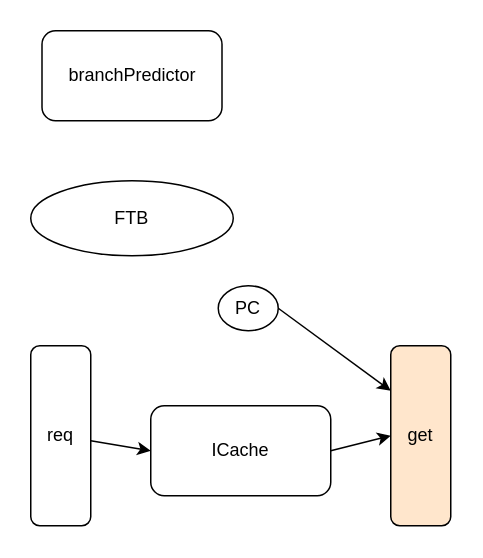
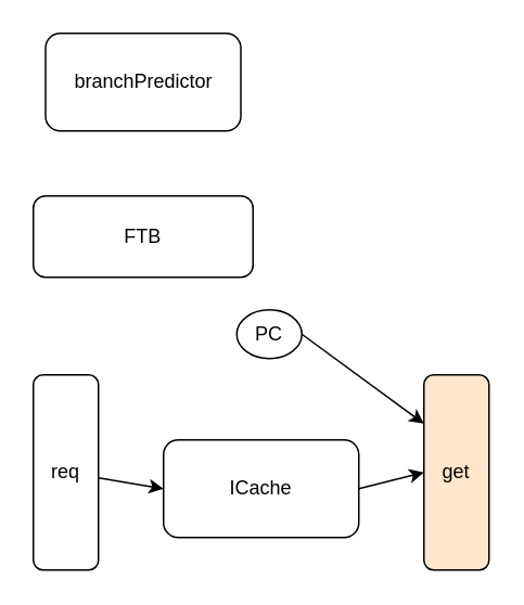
  <mxCell id="0" />
  <mxCell id="1" parent="0" />
  <mxCell id="2" value="get" style="rounded=1;whiteSpace=wrap;html=1;fillColor=#ffe6cc;" parent="1" vertex="1"><mxGeometry x="260" y="230" width="40" height="120" as="geometry" /></mxCell>
  <mxCell id="3" value="req" style="rounded=1;whiteSpace=wrap;html=1;" parent="1" vertex="1"><mxGeometry x="20" y="230" width="40" height="120" as="geometry" /></mxCell>
  <mxCell id="4" value="ICache" style="rounded=1;whiteSpace=wrap;html=1;" parent="1" vertex="1"><mxGeometry x="100" y="270" width="120" height="60" as="geometry" /></mxCell>
  <mxCell id="5" value="" style="endArrow=classic;html=1;entryX=0;entryY=0.5;entryDx=0;entryDy=0;" parent="1" source="3" target="4" edge="1"><mxGeometry width="50" height="50" relative="1" as="geometry"><mxPoint x="180" y="360" as="sourcePoint" /><mxPoint x="230" y="310" as="targetPoint" /></mxGeometry></mxCell>
  <mxCell id="6" value="" style="endArrow=classic;html=1;exitX=1;exitY=0.5;exitDx=0;exitDy=0;entryX=0;entryY=0.5;entryDx=0;entryDy=0;" parent="1" source="4" target="2" edge="1"><mxGeometry width="50" height="50" relative="1" as="geometry"><mxPoint x="180" y="360" as="sourcePoint" /><mxPoint x="230" y="310" as="targetPoint" /></mxGeometry></mxCell>
  <mxCell id="7" value="PC" style="ellipse;whiteSpace=wrap;html=1;" parent="1" vertex="1"><mxGeometry x="145" y="190" width="40" height="30" as="geometry" /></mxCell>
  <mxCell id="8" value="" style="endArrow=classic;html=1;exitX=1;exitY=0.5;exitDx=0;exitDy=0;entryX=0;entryY=0.25;entryDx=0;entryDy=0;" parent="1" source="7" target="2" edge="1"><mxGeometry width="50" height="50" relative="1" as="geometry"><mxPoint x="220" y="300" as="sourcePoint" /><mxPoint x="270" y="250" as="targetPoint" /></mxGeometry></mxCell>
- <mxCell id="9" value="FTB" style="ellipse;whiteSpace=wrap;html=1;" parent="1" vertex="1"><mxGeometry x="20" y="120" width="135" height="50" as="geometry" /></mxCell>
+ <mxCell id="9" value="FTB" style="rounded=1;whiteSpace=wrap;html=1;" parent="1" vertex="1"><mxGeometry x="20" y="120" width="135" height="50" as="geometry" /></mxCell>
  <mxCell id="10" value="branchPredictor" style="rounded=1;whiteSpace=wrap;html=1;" parent="1" vertex="1"><mxGeometry x="27.5" y="20" width="120" height="60" as="geometry" /></mxCell>
